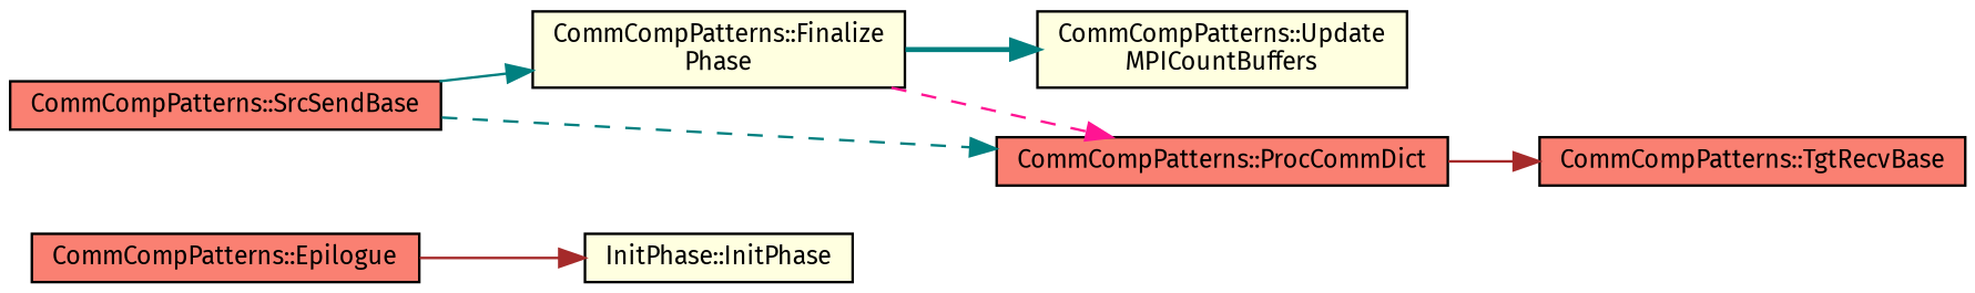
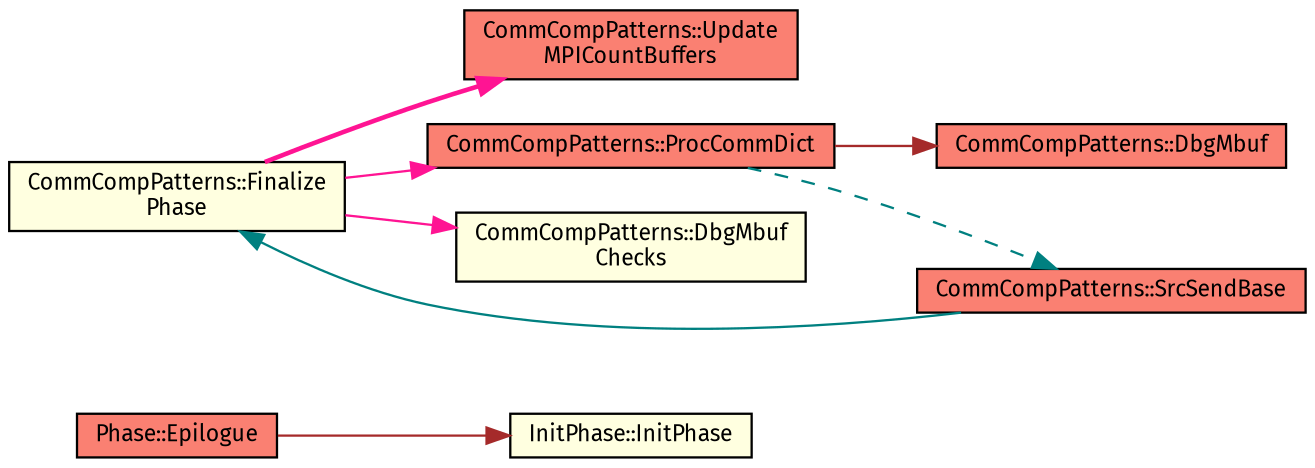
  digraph {
    fontname="Fira Sans"
    rankdir=LR
    node [color=black fillcolor=salmon fontname="Fira Sans" fontsize=10 shape=record style=filled]
    edge [color=teal fontname="Fira Sans" fontsize=10 labelfontname=Helvetica labelfontsize=10 style=solid]
-   n1 [fontcolor=black height=0.2 label="CommCompPatterns::Epilogue" width=0.4]
+   n1 [fontcolor=black height=0.2 label="Phase::Epilogue" width=0.4]
    n2 [fillcolor=lightyellow height=0.2 label="InitPhase::InitPhase" width=0.4]
    n3 [fillcolor=lightyellow height=0.2 label="CommCompPatterns::Finalize\lPhase" width=0.4]
-   n4 [fillcolor=lightyellow height=0.2 label="CommCompPatterns::Update\lMPICountBuffers" width=0.4]
+   n4 [height=0.2 label="CommCompPatterns::Update\lMPICountBuffers" width=0.4]
    n5 [height=0.2 label="CommCompPatterns::ProcCommDict" width=0.4]
+   n6 [fillcolor=lightyellow height=0.2 label="CommCompPatterns::DbgMbuf\lChecks" width=0.4]
    n7 [height=0.2 label="CommCompPatterns::SrcSendBase" width=0.4]
-   n8 [height=0.2 label="CommCompPatterns::TgtRecvBase" width=0.4]
+   n8 [height=0.2 label="CommCompPatterns::DbgMbuf" width=0.4]
    n1 -> n2 [color=brown]
-   n3 -> n4 [style=bold]
-   n3 -> n5 [color=deeppink style=dashed]
-   n7 -> n5 [style=dashed]
+   n3 -> n4 [color=deeppink style=bold]
+   n3 -> n5 [color=deeppink]
+   n3 -> n6 [color=deeppink]
+   n5 -> n7 [style=dashed]
    n5 -> n8 [color=brown]
    n7 -> n3
  }
